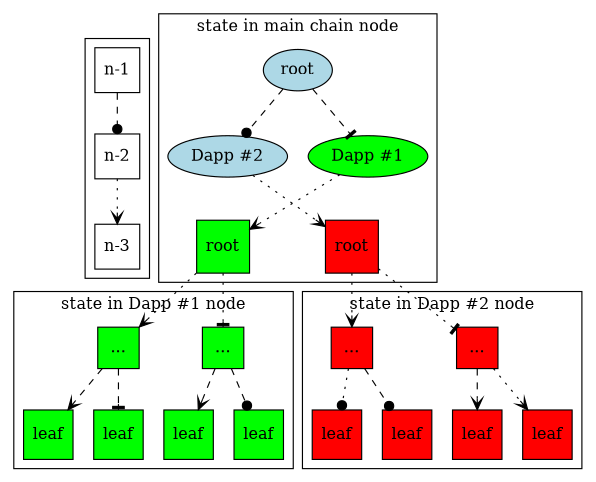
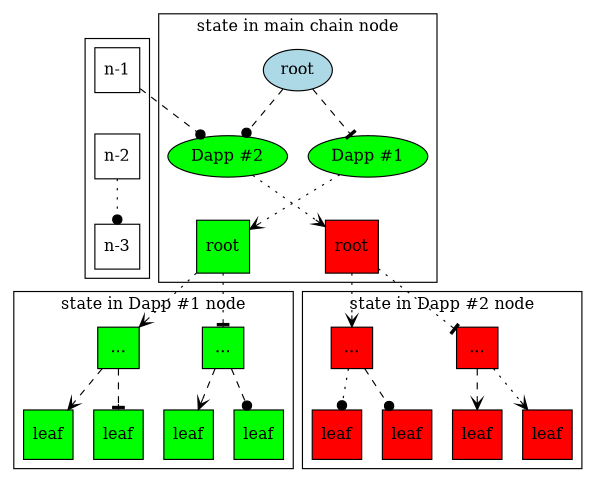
  digraph {
    node [shape=square fillcolor=green style=filled]
    edge [arrowhead=vee style=dashed]
    n1 [label="n-1" fillcolor="" style=""]
    n2 [label="n-2" fillcolor="" style=""]
    n3 [label="n-3" fillcolor="" style=""]
    root [fillcolor=lightblue shape=""]
    n5 [label="Dapp #1" shape=""]
-   n6 [fillcolor=lightblue label="Dapp #2" shape=""]
+   n6 [label="Dapp #2" shape=""]
    n7 [label=root]
    n8 [fillcolor=red label=root]
    n9 [label="..."]
    n10 [label=leaf]
    n11 [label=leaf]
    n12 [label="..."]
    n13 [label=leaf]
    n14 [label=leaf]
    n15 [fillcolor=red label="..."]
    n16 [fillcolor=red label=leaf]
    n17 [fillcolor=red label=leaf]
    n18 [fillcolor=red label="..."]
    n19 [fillcolor=red label=leaf]
    n20 [fillcolor=red label=leaf]
    subgraph cluster_1 {
      n1
      n2
      n3
    }
    subgraph cluster_2 {
      label="state in main chain node"
      root
      n5
      n6
      n7
      n8
    }
    subgraph cluster_3 {
      label="state in Dapp #1 node"
      n9
      n10
      n11
      n12
      n13
      n14
    }
    subgraph cluster_4 {
      label="state in Dapp #2 node"
      n15
      n16
      n17
      n18
      n19
      n20
    }
-   n1 -> n2 [arrowhead=dot]
-   n2 -> n3 [style=dotted]
+   n1 -> n6 [arrowhead=dot]
+   n2 -> n3 [arrowhead=dot style=dotted]
    root -> n5 [arrowhead=tee]
    root -> n6 [arrowhead=dot]
    n5 -> n7 [style=dotted]
    n6 -> n8 [style=dotted]
    n7 -> n9 [arrowhead=tee style=dotted]
    n7 -> n12 [style=dotted]
    n8 -> n15 [arrowhead=tee style=dotted]
    n8 -> n18 [style=dotted]
    n9 -> n10
    n9 -> n11 [arrowhead=dot]
    n12 -> n13
    n12 -> n14 [arrowhead=tee]
    n15 -> n16
    n15 -> n17 [style=dotted]
    n18 -> n19 [arrowhead=dot style=dotted]
    n18 -> n20 [arrowhead=dot]
  }
